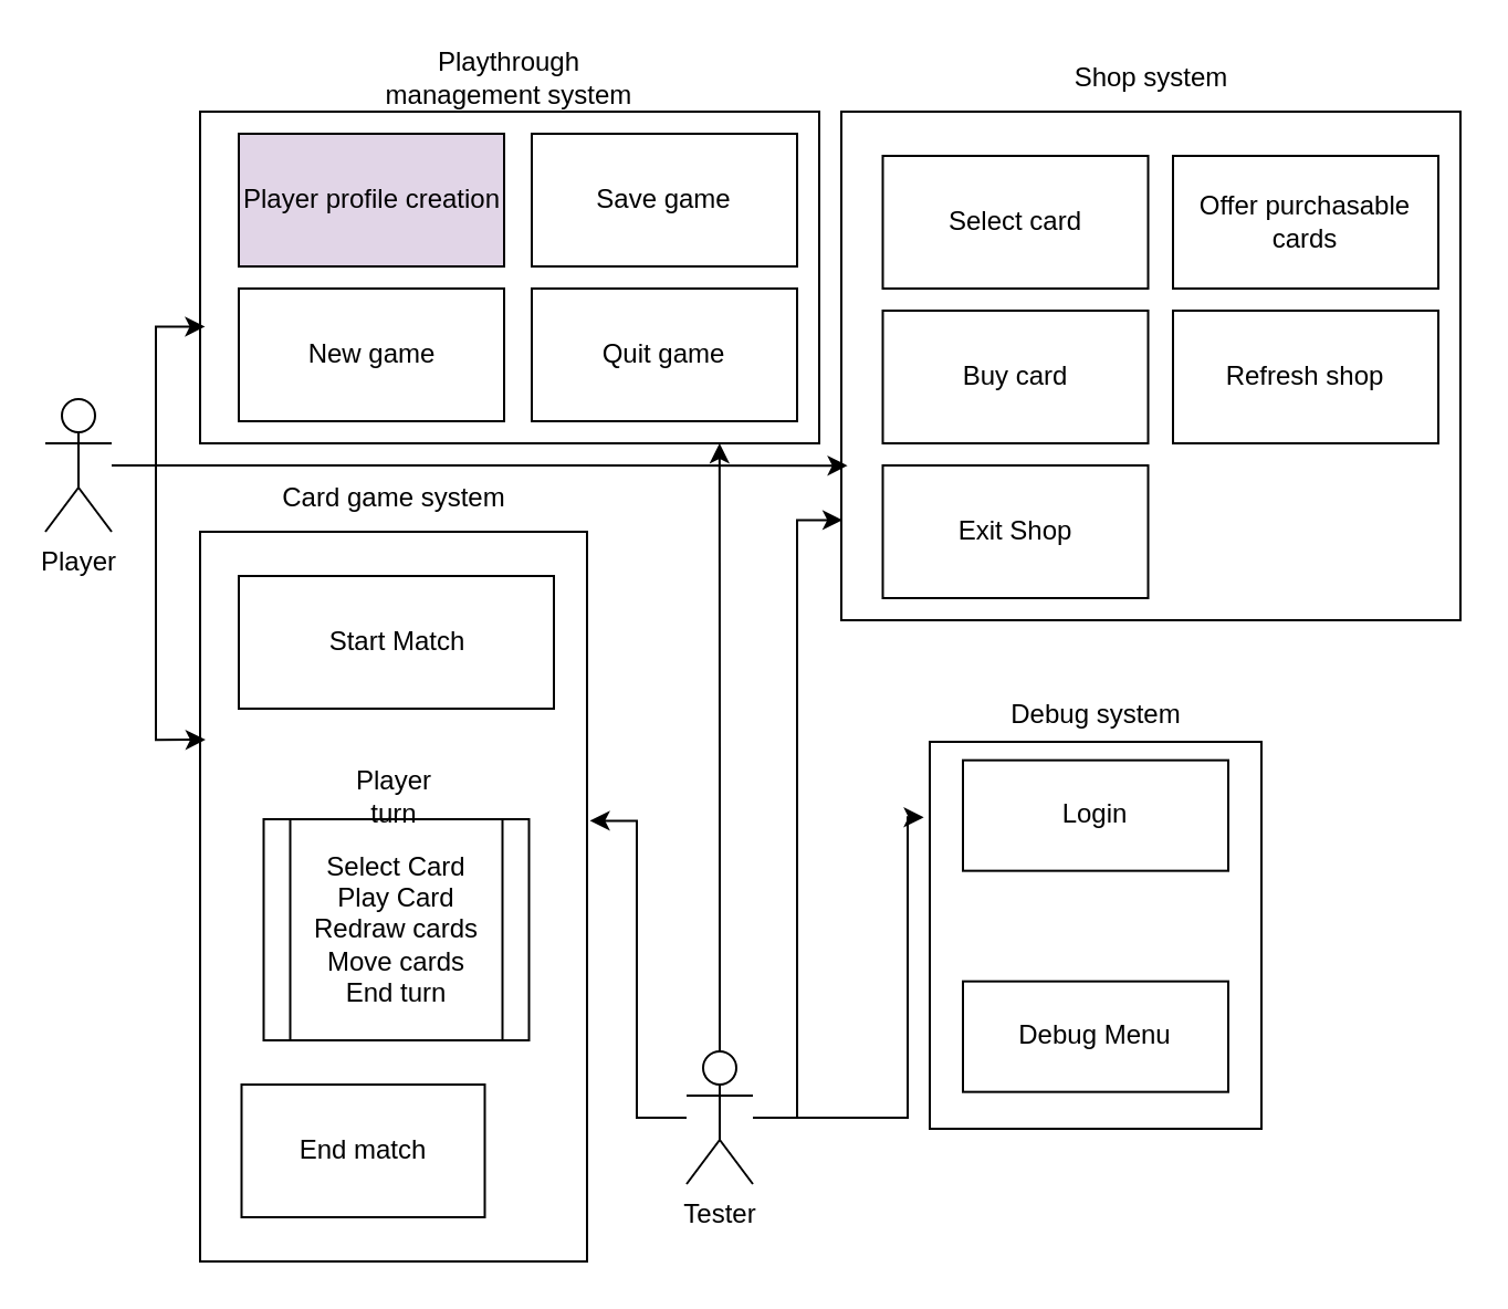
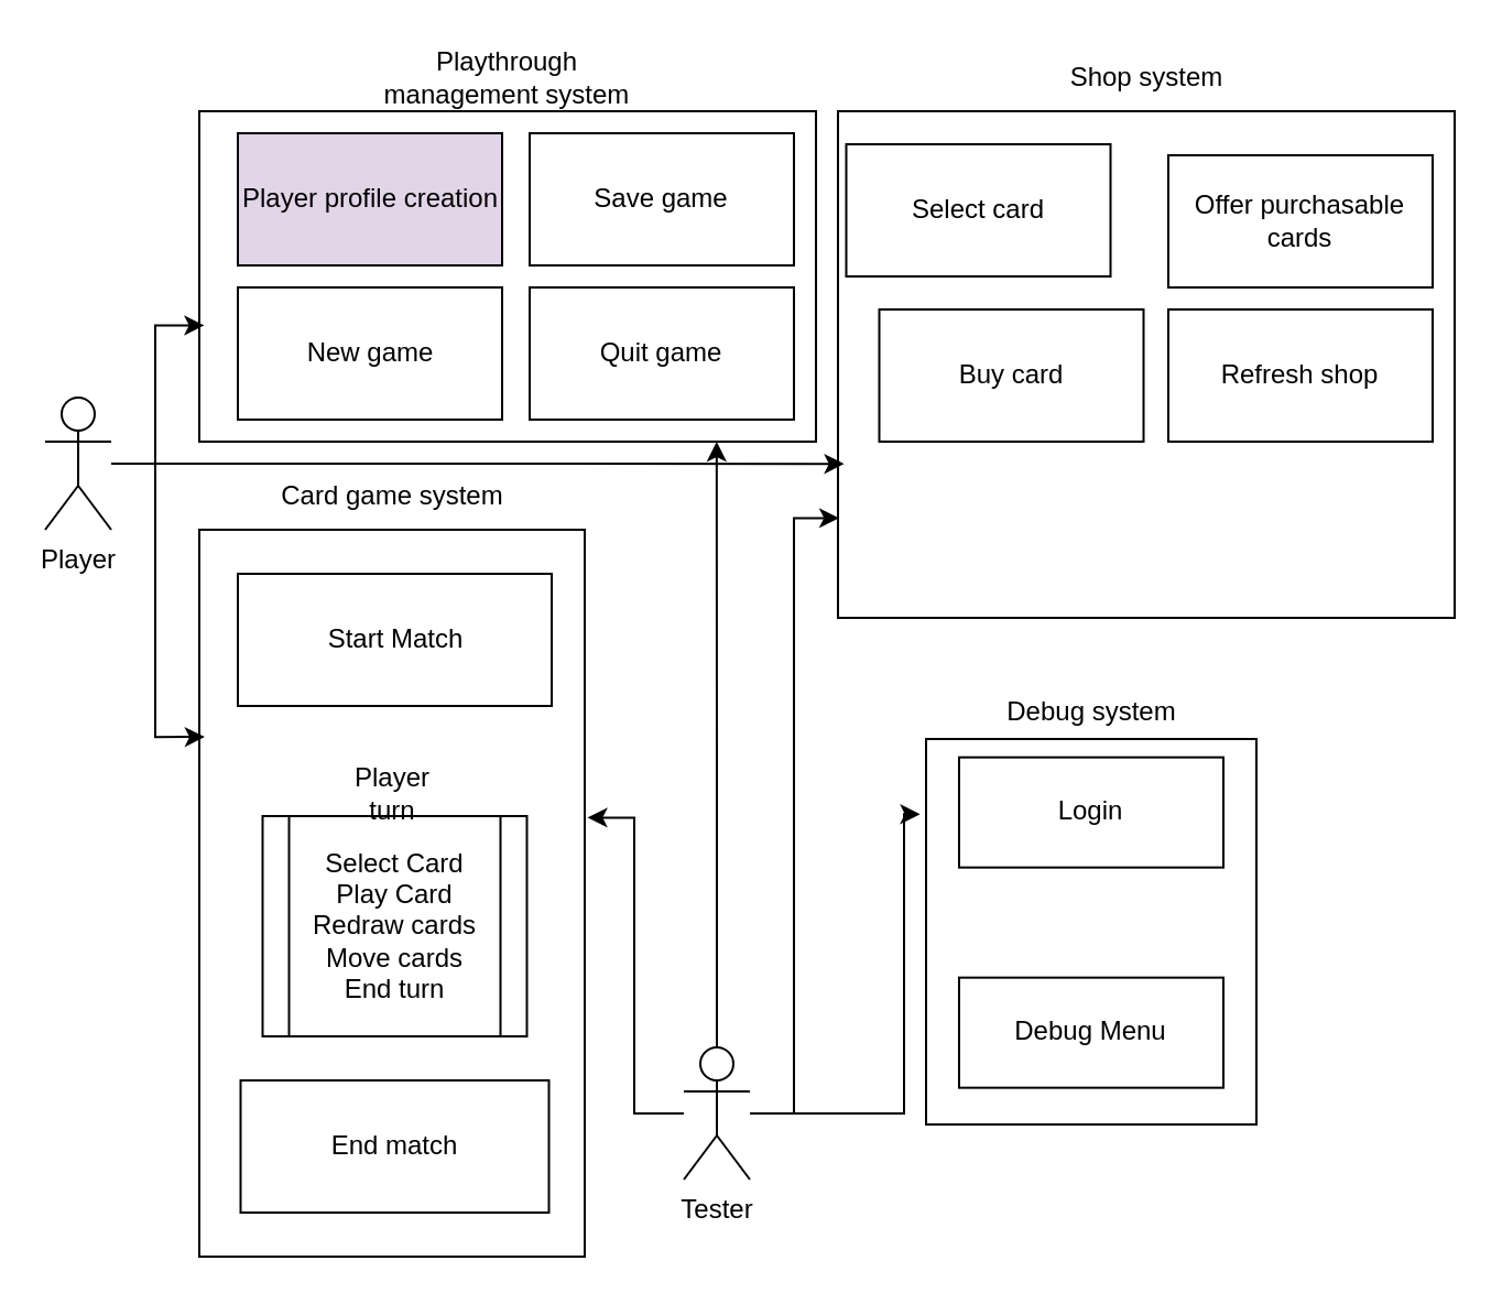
  <mxCell id="0" />
  <mxCell id="1" parent="0" />
  <mxCell id="2" value="Player" style="shape=umlActor;verticalLabelPosition=bottom;verticalAlign=top;html=1;outlineConnect=0;" parent="1" vertex="1"><mxGeometry x="20" y="180" width="30" height="60" as="geometry" /></mxCell>
  <mxCell id="3" value="" style="edgeStyle=orthogonalEdgeStyle;rounded=0;orthogonalLoop=1;jettySize=auto;html=1;entryX=-0.018;entryY=0.195;entryDx=0;entryDy=0;entryPerimeter=0;" edge="1" parent="1" source="5" target="7"><mxGeometry relative="1" as="geometry"><Array as="points"><mxPoint x="410" y="370" /></Array></mxGeometry></mxCell>
  <mxCell id="4" value="" style="edgeStyle=orthogonalEdgeStyle;rounded=0;orthogonalLoop=1;jettySize=auto;html=1;entryX=1.007;entryY=0.396;entryDx=0;entryDy=0;entryPerimeter=0;" edge="1" parent="1" source="5" target="12"><mxGeometry relative="1" as="geometry" /></mxCell>
  <mxCell id="5" value="Tester" style="shape=umlActor;verticalLabelPosition=bottom;verticalAlign=top;html=1;outlineConnect=0;" parent="1" vertex="1"><mxGeometry x="310" y="475" width="30" height="60" as="geometry" /></mxCell>
  <mxCell id="6" value="" style="group" vertex="1" connectable="0" parent="1"><mxGeometry x="420" y="310" width="150" height="200" as="geometry" /></mxCell>
  <mxCell id="7" value="" style="rounded=0;whiteSpace=wrap;html=1;" parent="6" vertex="1"><mxGeometry y="25" width="150" height="175" as="geometry" /></mxCell>
  <mxCell id="8" value="Debug system" style="text;html=1;align=center;verticalAlign=middle;whiteSpace=wrap;rounded=0;" parent="6" vertex="1"><mxGeometry x="27.5" width="95" height="25" as="geometry" /></mxCell>
  <mxCell id="9" value="Login" style="rounded=0;whiteSpace=wrap;html=1;" parent="6" vertex="1"><mxGeometry x="15" y="33.333" width="120" height="50" as="geometry" /></mxCell>
  <mxCell id="10" value="Debug Menu" style="rounded=0;whiteSpace=wrap;html=1;" parent="6" vertex="1"><mxGeometry x="15" y="133.333" width="120" height="50" as="geometry" /></mxCell>
  <mxCell id="11" value="" style="group" vertex="1" connectable="0" parent="1"><mxGeometry x="90" y="210" width="175" height="360" as="geometry" /></mxCell>
  <mxCell id="12" value="" style="rounded=0;whiteSpace=wrap;html=1;container=0;" vertex="1" parent="11"><mxGeometry y="30" width="175" height="330" as="geometry" /></mxCell>
  <mxCell id="13" value="Card game system" style="text;html=1;align=center;verticalAlign=middle;whiteSpace=wrap;rounded=0;container=0;" vertex="1" parent="11"><mxGeometry x="27.5" width="120" height="30" as="geometry" /></mxCell>
  <mxCell id="14" value="&lt;div&gt;Select Card&lt;br&gt;&lt;/div&gt;&lt;div&gt;Play Card&lt;/div&gt;&lt;div&gt;Redraw cards&lt;/div&gt;&lt;div&gt;Move cards&lt;/div&gt;&lt;div&gt;End turn&lt;/div&gt;" style="shape=process;whiteSpace=wrap;html=1;backgroundOutline=1;" vertex="1" parent="11"><mxGeometry x="28.75" y="160" width="120" height="100" as="geometry" /></mxCell>
- <mxCell id="15" value="End match" style="rounded=0;whiteSpace=wrap;html=1;" vertex="1" parent="11"><mxGeometry x="18.75" y="280" width="110" height="60" as="geometry" /></mxCell>
+ <mxCell id="15" value="End match" style="rounded=0;whiteSpace=wrap;html=1;" vertex="1" parent="11"><mxGeometry x="18.75" y="280" width="140" height="60" as="geometry" /></mxCell>
  <mxCell id="16" value="Start Match" style="rounded=0;whiteSpace=wrap;html=1;" vertex="1" parent="11"><mxGeometry x="17.5" y="50" width="142.5" height="60" as="geometry" /></mxCell>
  <mxCell id="17" value="Player turn" style="text;html=1;align=center;verticalAlign=middle;whiteSpace=wrap;rounded=0;" vertex="1" parent="11"><mxGeometry x="57.5" y="135" width="60" height="30" as="geometry" /></mxCell>
  <mxCell id="18" value="" style="group" vertex="1" connectable="0" parent="1"><mxGeometry x="90" y="20" width="280" height="180" as="geometry" /></mxCell>
  <mxCell id="19" value="Playthrough management system" style="text;html=1;align=center;verticalAlign=middle;whiteSpace=wrap;rounded=0;" vertex="1" parent="18"><mxGeometry x="75" width="130" height="30" as="geometry" /></mxCell>
  <mxCell id="20" value="" style="rounded=0;whiteSpace=wrap;html=1;container=0;" parent="18" vertex="1"><mxGeometry y="30" width="280" height="150" as="geometry" /></mxCell>
  <mxCell id="21" value="Player profile creation" style="rounded=0;whiteSpace=wrap;html=1;fillColor=#e1d5e7;" vertex="1" parent="18"><mxGeometry x="17.5" y="40" width="120" height="60" as="geometry" /></mxCell>
  <mxCell id="22" value="Quit game" style="rounded=0;whiteSpace=wrap;html=1;" vertex="1" parent="18"><mxGeometry x="150" y="110" width="120" height="60" as="geometry" /></mxCell>
  <mxCell id="23" value="Save game" style="rounded=0;whiteSpace=wrap;html=1;container=0;" parent="18" vertex="1"><mxGeometry x="150" y="40" width="120" height="60" as="geometry" /></mxCell>
  <mxCell id="24" value="New game" style="rounded=0;whiteSpace=wrap;html=1;container=0;" parent="18" vertex="1"><mxGeometry x="17.5" y="110" width="120" height="60" as="geometry" /></mxCell>
  <mxCell id="25" value="" style="group" vertex="1" connectable="0" parent="1"><mxGeometry x="380" y="20" width="280" height="260" as="geometry" /></mxCell>
  <mxCell id="26" value="" style="rounded=0;whiteSpace=wrap;html=1;container=0;" vertex="1" parent="25"><mxGeometry y="30" width="280" height="230" as="geometry" /></mxCell>
  <mxCell id="27" value="Offer purchasable cards" style="rounded=0;whiteSpace=wrap;html=1;" vertex="1" parent="25"><mxGeometry x="150" y="50" width="120" height="60" as="geometry" /></mxCell>
  <mxCell id="28" value="Shop system" style="text;html=1;align=center;verticalAlign=middle;whiteSpace=wrap;rounded=0;container=0;" vertex="1" parent="25"><mxGeometry x="94.5" width="91" height="30" as="geometry" /></mxCell>
  <mxCell id="29" value="Buy card" style="rounded=0;whiteSpace=wrap;html=1;container=0;" vertex="1" parent="25"><mxGeometry x="18.75" y="120" width="120" height="60" as="geometry" /></mxCell>
  <mxCell id="30" value="Refresh shop" style="rounded=0;whiteSpace=wrap;html=1;container=0;" vertex="1" parent="25"><mxGeometry x="150" y="120" width="120" height="60" as="geometry" /></mxCell>
- <mxCell id="31" value="Exit Shop" style="rounded=0;whiteSpace=wrap;html=1;container=0;" vertex="1" parent="25"><mxGeometry x="18.75" y="190" width="120" height="60" as="geometry" /></mxCell>
- <mxCell id="32" value="Select card" style="rounded=0;whiteSpace=wrap;html=1;" vertex="1" parent="25"><mxGeometry x="18.75" y="50" width="120" height="60" as="geometry" /></mxCell>
+ <mxCell id="32" value="Select card" style="rounded=0;whiteSpace=wrap;html=1;" vertex="1" parent="25"><mxGeometry x="3.75" y="45" width="120" height="60" as="geometry" /></mxCell>
  <mxCell id="33" style="edgeStyle=orthogonalEdgeStyle;rounded=0;orthogonalLoop=1;jettySize=auto;html=1;entryX=0.839;entryY=1;entryDx=0;entryDy=0;entryPerimeter=0;" edge="1" parent="1" source="5" target="20"><mxGeometry relative="1" as="geometry" /></mxCell>
  <mxCell id="34" style="edgeStyle=orthogonalEdgeStyle;rounded=0;orthogonalLoop=1;jettySize=auto;html=1;entryX=0.002;entryY=0.803;entryDx=0;entryDy=0;entryPerimeter=0;" edge="1" parent="1" source="5" target="26"><mxGeometry relative="1" as="geometry" /></mxCell>
  <mxCell id="35" style="edgeStyle=orthogonalEdgeStyle;rounded=0;orthogonalLoop=1;jettySize=auto;html=1;entryX=0.008;entryY=0.648;entryDx=0;entryDy=0;entryPerimeter=0;" edge="1" parent="1" source="2" target="20"><mxGeometry relative="1" as="geometry" /></mxCell>
  <mxCell id="36" style="edgeStyle=orthogonalEdgeStyle;rounded=0;orthogonalLoop=1;jettySize=auto;html=1;entryX=0.014;entryY=0.285;entryDx=0;entryDy=0;entryPerimeter=0;" edge="1" parent="1" source="2" target="12"><mxGeometry relative="1" as="geometry" /></mxCell>
  <mxCell id="37" style="edgeStyle=orthogonalEdgeStyle;rounded=0;orthogonalLoop=1;jettySize=auto;html=1;entryX=0.01;entryY=0.696;entryDx=0;entryDy=0;entryPerimeter=0;" edge="1" parent="1" source="2" target="26"><mxGeometry relative="1" as="geometry" /></mxCell>
